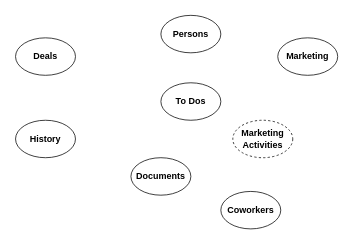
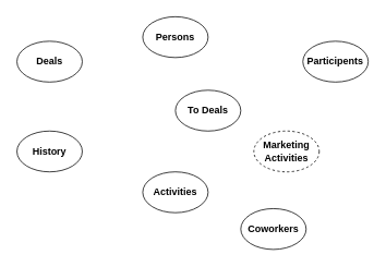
  <mxCell id="0" />
  <mxCell id="1" parent="0" />
- <mxCell id="2" value="&lt;b&gt;Persons&lt;/b&gt;" style="ellipse;whiteSpace=wrap;html=1;" vertex="1" parent="1"><mxGeometry x="214" y="20" width="80" height="50" as="geometry" /></mxCell>
+ <mxCell id="2" value="&lt;b&gt;Persons&lt;/b&gt;" style="ellipse;whiteSpace=wrap;html=1;" vertex="1" parent="1"><mxGeometry x="174" y="20" width="80" height="50" as="geometry" /></mxCell>
  <mxCell id="3" value="&lt;b&gt;Deals&lt;/b&gt;" style="ellipse;whiteSpace=wrap;html=1;" vertex="1" parent="1"><mxGeometry x="20" y="50" width="80" height="50" as="geometry" /></mxCell>
- <mxCell id="4" value="&lt;b&gt;To Dos&lt;/b&gt;" style="ellipse;whiteSpace=wrap;html=1;" vertex="1" parent="1"><mxGeometry x="214" y="110" width="80" height="50" as="geometry" /></mxCell>
+ <mxCell id="4" value="&lt;b&gt;To Deals&lt;/b&gt;" style="ellipse;whiteSpace=wrap;html=1;" vertex="1" parent="1"><mxGeometry x="214" y="110" width="80" height="50" as="geometry" /></mxCell>
  <mxCell id="5" value="&lt;b&gt;History&lt;/b&gt;&lt;span style=&quot;color: rgba(0 , 0 , 0 , 0) ; font-family: monospace ; font-size: 0px&quot;&gt;%3CmxGraphModel%3E%3Croot%3E%3CmxCell%20id%3D%220%22%2F%3E%3CmxCell%20id%3D%221%22%20parent%3D%220%22%2F%3E%3CmxCell%20id%3D%222%22%20value%3D%22%26lt%3Bb%26gt%3BPersons%26lt%3B%2Fb%26gt%3B%22%20style%3D%22ellipse%3BwhiteSpace%3Dwrap%3Bhtml%3D1%3B%22%20vertex%3D%221%22%20parent%3D%221%22%3E%3CmxGeometry%20x%3D%22374%22%20y%3D%22560%22%20width%3D%2280%22%20height%3D%2250%22%20as%3D%22geometry%22%2F%3E%3C%2FmxCell%3E%3C%2Froot%3E%3C%2FmxGraphModel%3E&lt;/span&gt;" style="ellipse;whiteSpace=wrap;html=1;" vertex="1" parent="1"><mxGeometry x="20" y="160" width="80" height="50" as="geometry" /></mxCell>
- <mxCell id="6" value="&lt;b&gt;Documents&lt;/b&gt;" style="ellipse;whiteSpace=wrap;html=1;" vertex="1" parent="1"><mxGeometry x="174" y="210" width="80" height="50" as="geometry" /></mxCell>
+ <mxCell id="6" value="&lt;b&gt;Activities&lt;/b&gt;" style="ellipse;whiteSpace=wrap;html=1;" vertex="1" parent="1"><mxGeometry x="174" y="210" width="80" height="50" as="geometry" /></mxCell>
  <mxCell id="7" value="&lt;b&gt;Marketing Activities&lt;/b&gt;" style="ellipse;whiteSpace=wrap;html=1;dashed=1;" vertex="1" parent="1"><mxGeometry x="310" y="160" width="80" height="50" as="geometry" /></mxCell>
- <mxCell id="8" value="&lt;b&gt;Marketing&lt;/b&gt;" style="ellipse;whiteSpace=wrap;html=1;" vertex="1" parent="1"><mxGeometry x="370" y="50" width="80" height="50" as="geometry" /></mxCell>
+ <mxCell id="8" value="&lt;b&gt;Participents&lt;/b&gt;" style="ellipse;whiteSpace=wrap;html=1;" vertex="1" parent="1"><mxGeometry x="370" y="50" width="80" height="50" as="geometry" /></mxCell>
  <mxCell id="9" value="&lt;b&gt;Coworkers&lt;/b&gt;" style="ellipse;whiteSpace=wrap;html=1;" vertex="1" parent="1"><mxGeometry x="294" y="255" width="80" height="50" as="geometry" /></mxCell>
